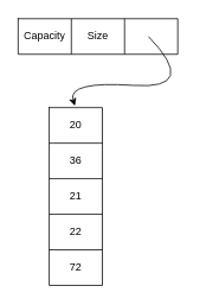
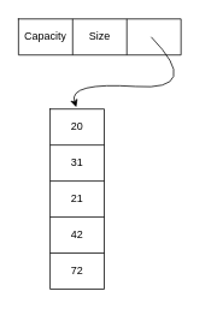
  <mxCell id="0" />
  <mxCell id="1" parent="0" />
  <mxCell id="2" value="" style="shape=table;startSize=0;container=1;collapsible=0;childLayout=tableLayout;" parent="1" vertex="1"><mxGeometry x="20" y="20" width="180" height="40" as="geometry" /></mxCell>
  <mxCell id="3" value="" style="shape=tableRow;horizontal=0;startSize=0;swimlaneHead=0;swimlaneBody=0;strokeColor=inherit;top=0;left=0;bottom=0;right=0;collapsible=0;dropTarget=0;fillColor=none;points=[[0,0.5],[1,0.5]];portConstraint=eastwest;" parent="2" vertex="1"><mxGeometry width="180" height="40" as="geometry" /></mxCell>
  <mxCell id="4" value="Capacity" style="shape=partialRectangle;html=1;whiteSpace=wrap;connectable=0;strokeColor=inherit;overflow=hidden;fillColor=none;top=0;left=0;bottom=0;right=0;pointerEvents=1;" parent="3" vertex="1"><mxGeometry width="60" height="40" as="geometry"><mxRectangle width="60" height="40" as="alternateBounds" /></mxGeometry></mxCell>
  <mxCell id="5" value="Size" style="shape=partialRectangle;html=1;whiteSpace=wrap;connectable=0;strokeColor=inherit;overflow=hidden;fillColor=none;top=0;left=0;bottom=0;right=0;pointerEvents=1;" parent="3" vertex="1"><mxGeometry x="60" width="60" height="40" as="geometry"><mxRectangle width="60" height="40" as="alternateBounds" /></mxGeometry></mxCell>
  <mxCell id="6" value="" style="shape=partialRectangle;html=1;whiteSpace=wrap;connectable=0;strokeColor=inherit;overflow=hidden;fillColor=none;top=0;left=0;bottom=0;right=0;pointerEvents=1;" parent="3" vertex="1"><mxGeometry x="120" width="60" height="40" as="geometry"><mxRectangle width="60" height="40" as="alternateBounds" /></mxGeometry></mxCell>
  <mxCell id="7" value="" style="curved=1;endArrow=classic;html=1;rounded=0;entryX=0.483;entryY=-0.05;entryDx=0;entryDy=0;entryPerimeter=0;" parent="1" target="9" edge="1"><mxGeometry width="50" height="50" relative="1" as="geometry"><mxPoint x="166.98" y="40" as="sourcePoint" /><mxPoint x="25" y="130" as="targetPoint" /><Array as="points"><mxPoint x="225" y="100" /><mxPoint x="75" y="90" /></Array></mxGeometry></mxCell>
  <mxCell id="8" value="" style="shape=table;startSize=0;container=1;collapsible=0;childLayout=tableLayout;" vertex="1" parent="1"><mxGeometry x="55" y="120" width="60" height="200" as="geometry" /></mxCell>
  <mxCell id="9" value="" style="shape=tableRow;horizontal=0;startSize=0;swimlaneHead=0;swimlaneBody=0;strokeColor=inherit;top=0;left=0;bottom=0;right=0;collapsible=0;dropTarget=0;fillColor=none;points=[[0,0.5],[1,0.5]];portConstraint=eastwest;" vertex="1" parent="8"><mxGeometry width="60" height="40" as="geometry" /></mxCell>
  <mxCell id="10" value="20" style="shape=partialRectangle;html=1;whiteSpace=wrap;connectable=0;strokeColor=inherit;overflow=hidden;fillColor=none;top=0;left=0;bottom=0;right=0;pointerEvents=1;" vertex="1" parent="9"><mxGeometry width="60" height="40" as="geometry"><mxRectangle width="60" height="40" as="alternateBounds" /></mxGeometry></mxCell>
  <mxCell id="11" value="" style="shape=tableRow;horizontal=0;startSize=0;swimlaneHead=0;swimlaneBody=0;strokeColor=inherit;top=0;left=0;bottom=0;right=0;collapsible=0;dropTarget=0;fillColor=none;points=[[0,0.5],[1,0.5]];portConstraint=eastwest;" vertex="1" parent="8"><mxGeometry y="40" width="60" height="40" as="geometry" /></mxCell>
- <mxCell id="12" value="36" style="shape=partialRectangle;html=1;whiteSpace=wrap;connectable=0;strokeColor=inherit;overflow=hidden;fillColor=none;top=0;left=0;bottom=0;right=0;pointerEvents=1;" vertex="1" parent="11"><mxGeometry width="60" height="40" as="geometry"><mxRectangle width="60" height="40" as="alternateBounds" /></mxGeometry></mxCell>
+ <mxCell id="12" value="31" style="shape=partialRectangle;html=1;whiteSpace=wrap;connectable=0;strokeColor=inherit;overflow=hidden;fillColor=none;top=0;left=0;bottom=0;right=0;pointerEvents=1;" vertex="1" parent="11"><mxGeometry width="60" height="40" as="geometry"><mxRectangle width="60" height="40" as="alternateBounds" /></mxGeometry></mxCell>
  <mxCell id="13" value="" style="shape=tableRow;horizontal=0;startSize=0;swimlaneHead=0;swimlaneBody=0;strokeColor=inherit;top=0;left=0;bottom=0;right=0;collapsible=0;dropTarget=0;fillColor=none;points=[[0,0.5],[1,0.5]];portConstraint=eastwest;" vertex="1" parent="8"><mxGeometry y="80" width="60" height="40" as="geometry" /></mxCell>
  <mxCell id="14" value="21" style="shape=partialRectangle;html=1;whiteSpace=wrap;connectable=0;strokeColor=inherit;overflow=hidden;fillColor=none;top=0;left=0;bottom=0;right=0;pointerEvents=1;" vertex="1" parent="13"><mxGeometry width="60" height="40" as="geometry"><mxRectangle width="60" height="40" as="alternateBounds" /></mxGeometry></mxCell>
  <mxCell id="15" value="" style="shape=tableRow;horizontal=0;startSize=0;swimlaneHead=0;swimlaneBody=0;strokeColor=inherit;top=0;left=0;bottom=0;right=0;collapsible=0;dropTarget=0;fillColor=none;points=[[0,0.5],[1,0.5]];portConstraint=eastwest;" vertex="1" parent="8"><mxGeometry y="120" width="60" height="40" as="geometry" /></mxCell>
- <mxCell id="16" value="22" style="shape=partialRectangle;html=1;whiteSpace=wrap;connectable=0;strokeColor=inherit;overflow=hidden;fillColor=none;top=0;left=0;bottom=0;right=0;pointerEvents=1;" vertex="1" parent="15"><mxGeometry width="60" height="40" as="geometry"><mxRectangle width="60" height="40" as="alternateBounds" /></mxGeometry></mxCell>
+ <mxCell id="16" value="42" style="shape=partialRectangle;html=1;whiteSpace=wrap;connectable=0;strokeColor=inherit;overflow=hidden;fillColor=none;top=0;left=0;bottom=0;right=0;pointerEvents=1;" vertex="1" parent="15"><mxGeometry width="60" height="40" as="geometry"><mxRectangle width="60" height="40" as="alternateBounds" /></mxGeometry></mxCell>
  <mxCell id="17" value="" style="shape=tableRow;horizontal=0;startSize=0;swimlaneHead=0;swimlaneBody=0;strokeColor=inherit;top=0;left=0;bottom=0;right=0;collapsible=0;dropTarget=0;fillColor=none;points=[[0,0.5],[1,0.5]];portConstraint=eastwest;" vertex="1" parent="8"><mxGeometry y="160" width="60" height="40" as="geometry" /></mxCell>
  <mxCell id="18" value="72" style="shape=partialRectangle;html=1;whiteSpace=wrap;connectable=0;strokeColor=inherit;overflow=hidden;fillColor=none;top=0;left=0;bottom=0;right=0;pointerEvents=1;" vertex="1" parent="17"><mxGeometry width="60" height="40" as="geometry"><mxRectangle width="60" height="40" as="alternateBounds" /></mxGeometry></mxCell>
